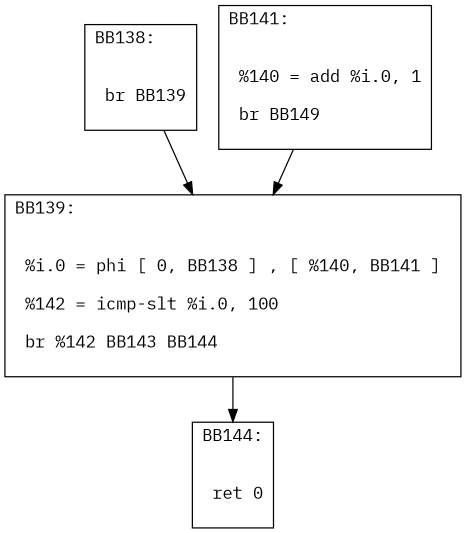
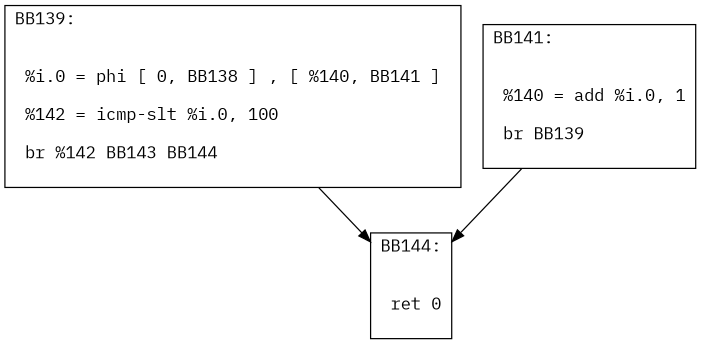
  digraph {
    fontname="IBM Plex Mono"
    node [fontname="IBM Plex Mono" shape=record]
    edge [fontname="IBM Plex Mono"]
-   n1 [label="{BB138:\l\l\n             br BB139\l\n             }"]
    n2 [label="{BB139:\l\l\n             %i.0 = phi [ 0, BB138 ] , [ %140, BB141 ] \l\n             %142 = icmp-slt %i.0, 100\l\n             br %142 BB143 BB144\l\n             }"]
    n3 [label="{BB144:\l\l\n             ret 0\l\n             }"]
-   n4 [label="{BB141:\l\l\n             %140 = add %i.0, 1\l\n             br BB149\l\n             }"]
-   n1 -> n2
+   n4 [label="{BB141:\l\l\n             %140 = add %i.0, 1\l\n             br BB139\l\n             }"]
    n2 -> n3
-   n4 -> n2
+   n4 -> n3
  }
